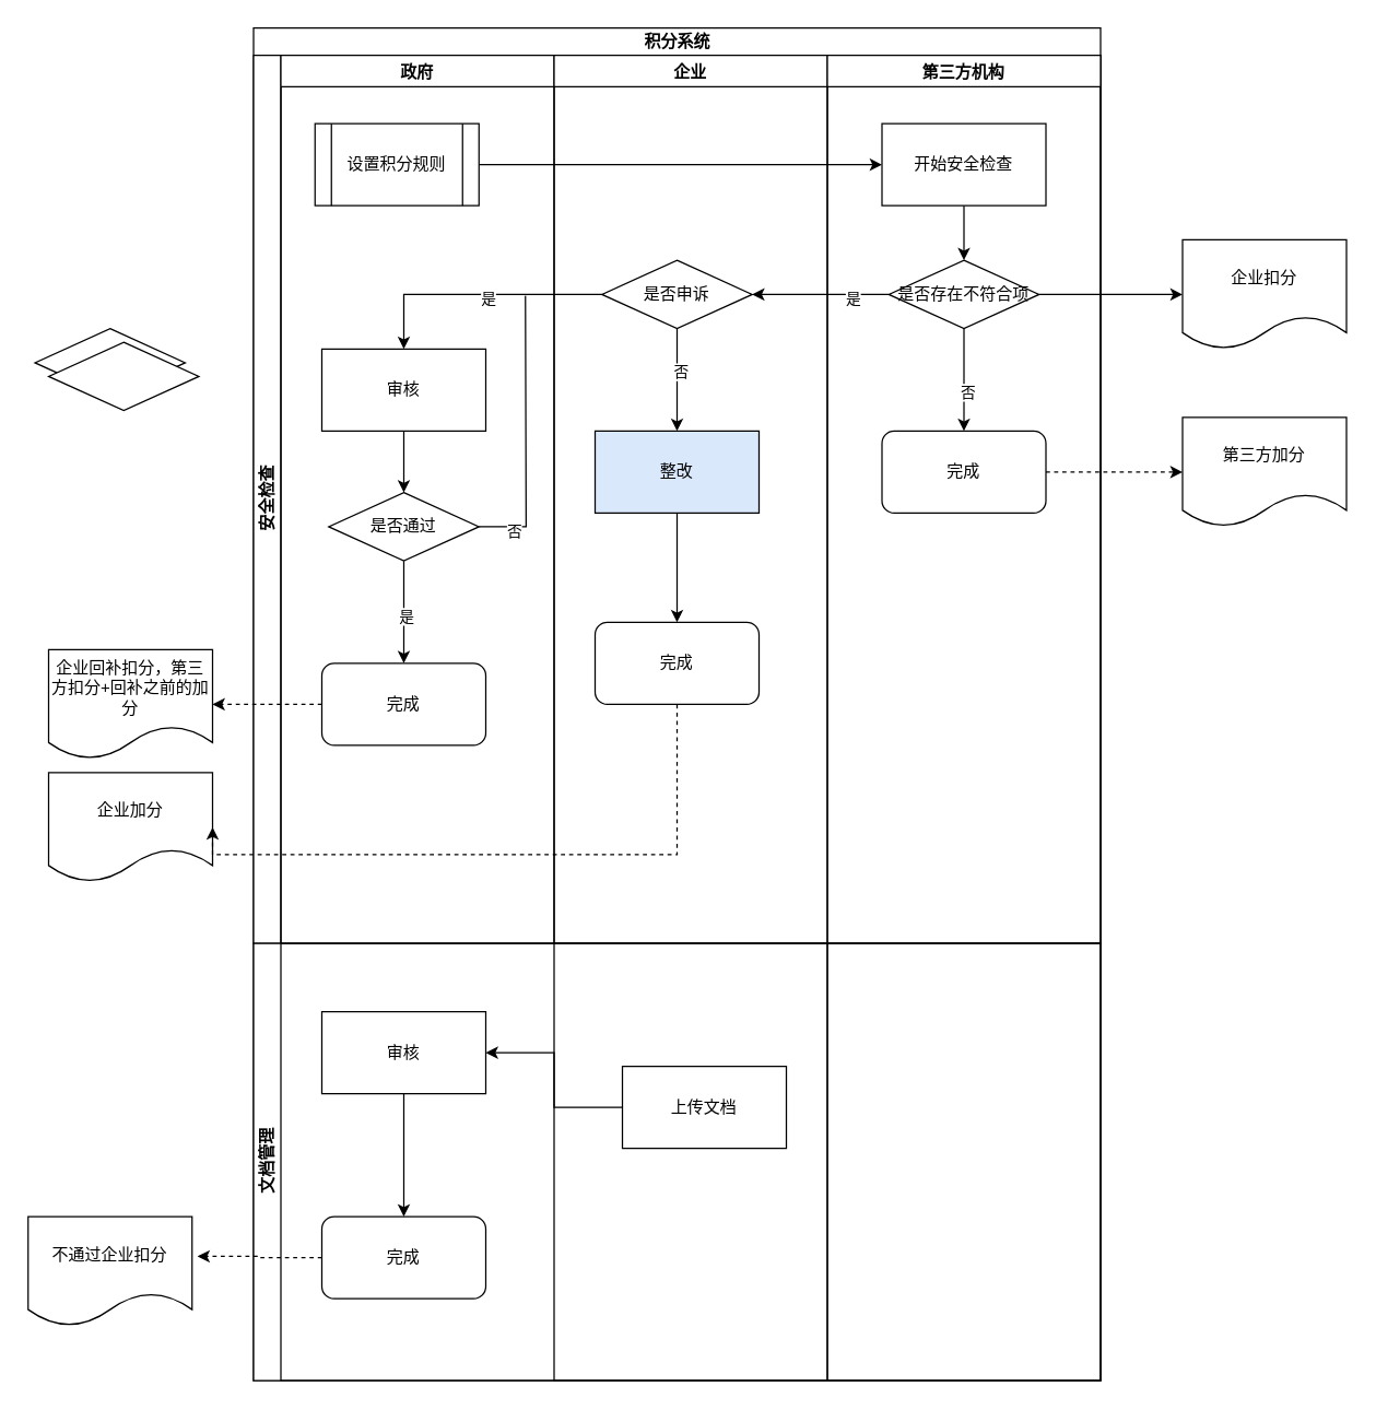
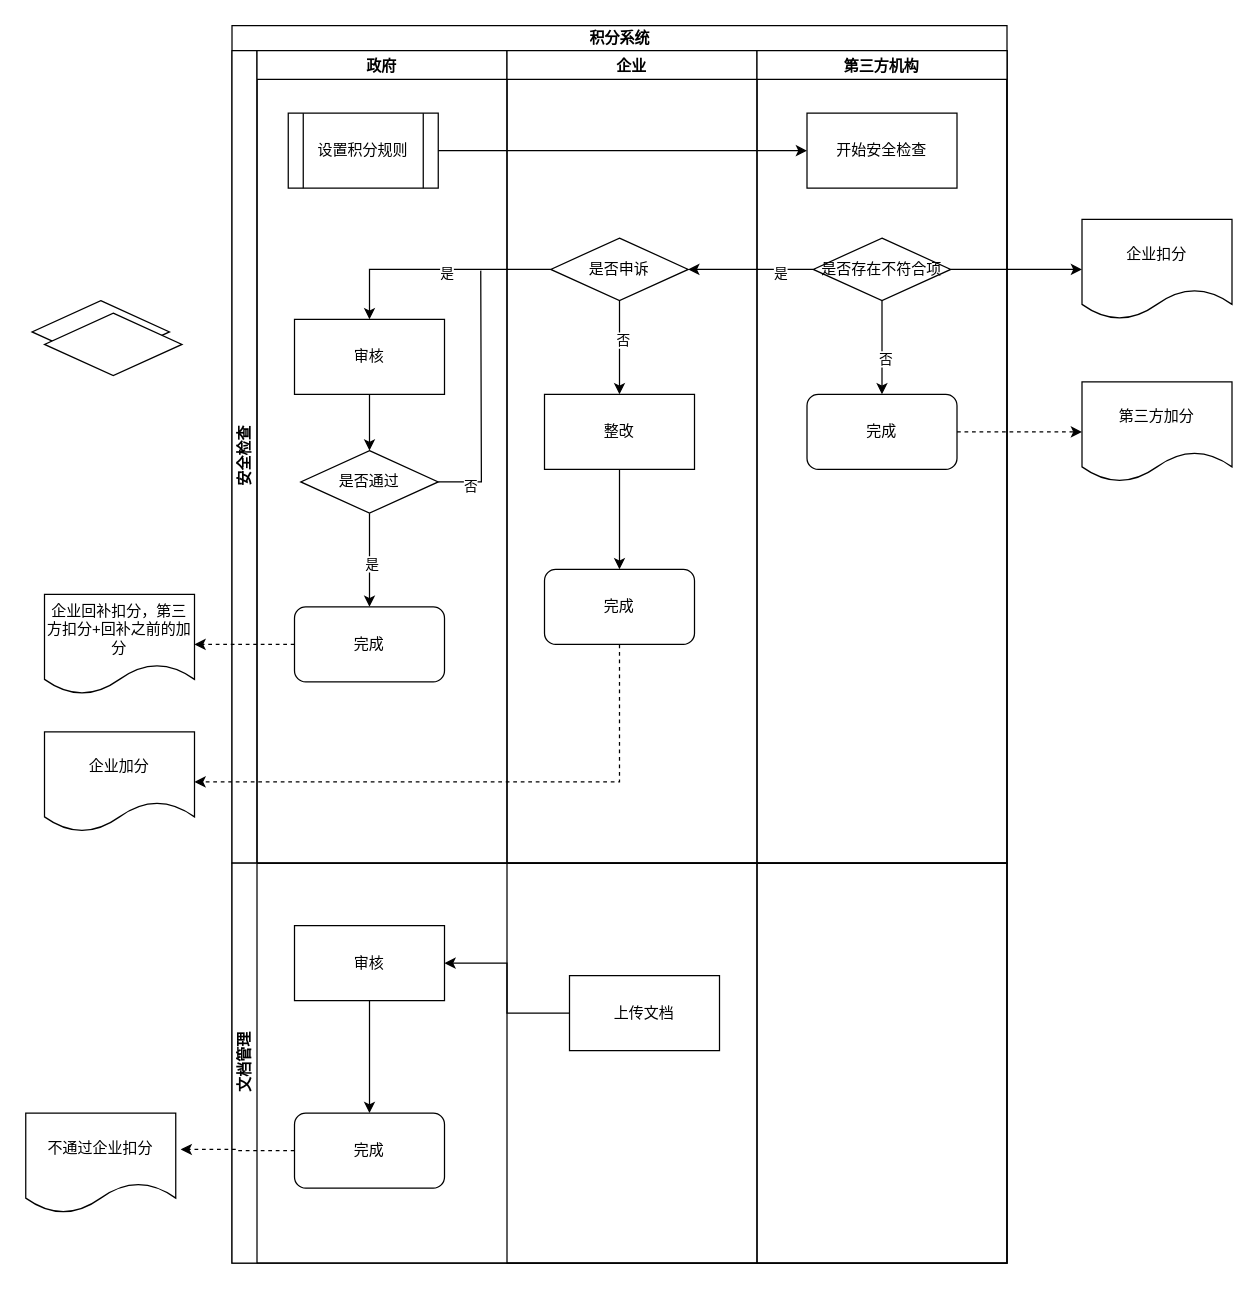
  <mxCell id="0" />
  <mxCell id="1" parent="0" />
  <mxCell id="2" value="积分系统" style="swimlane;childLayout=stackLayout;resizeParent=1;resizeParentMax=0;horizontal=1;startSize=20;horizontalStack=0;html=1;" parent="1" vertex="1"><mxGeometry x="185" y="20" width="620" height="990" as="geometry" /></mxCell>
  <mxCell id="3" value="安全检查" style="swimlane;startSize=20;horizontal=0;html=1;" parent="2" vertex="1"><mxGeometry y="20" width="620" height="650" as="geometry" /></mxCell>
  <mxCell id="4" value="政府" style="swimlane;startSize=23;" parent="3" vertex="1"><mxGeometry x="20" width="200" height="650" as="geometry" /></mxCell>
  <mxCell id="5" value="" style="edgeStyle=orthogonalEdgeStyle;rounded=0;orthogonalLoop=1;jettySize=auto;html=1;" parent="4" source="6" target="11" edge="1"><mxGeometry relative="1" as="geometry" /></mxCell>
  <mxCell id="6" value="审核" style="whiteSpace=wrap;html=1;" parent="4" vertex="1"><mxGeometry x="30" y="215" width="120" height="60" as="geometry" /></mxCell>
  <mxCell id="7" value="" style="edgeStyle=orthogonalEdgeStyle;rounded=0;orthogonalLoop=1;jettySize=auto;html=1;" parent="4" source="11" target="12" edge="1"><mxGeometry relative="1" as="geometry" /></mxCell>
  <mxCell id="8" value="是" style="edgeLabel;html=1;align=center;verticalAlign=middle;resizable=0;points=[];" parent="7" vertex="1" connectable="0"><mxGeometry x="0.067" y="1" relative="1" as="geometry"><mxPoint as="offset" /></mxGeometry></mxCell>
  <mxCell id="9" style="rounded=0;orthogonalLoop=1;jettySize=auto;html=1;edgeStyle=orthogonalEdgeStyle;strokeColor=default;endArrow=none;endFill=0;" parent="4" source="11" edge="1"><mxGeometry relative="1" as="geometry"><mxPoint x="179" y="176" as="targetPoint" /></mxGeometry></mxCell>
  <mxCell id="10" value="否" style="edgeLabel;html=1;align=center;verticalAlign=middle;resizable=0;points=[];" parent="9" vertex="1" connectable="0"><mxGeometry x="-0.754" y="-3" relative="1" as="geometry"><mxPoint as="offset" /></mxGeometry></mxCell>
  <mxCell id="11" value="是否通过" style="rhombus;whiteSpace=wrap;html=1;" parent="4" vertex="1"><mxGeometry x="35" y="320" width="110" height="50" as="geometry" /></mxCell>
  <mxCell id="12" value="完成" style="rounded=1;whiteSpace=wrap;html=1;" parent="4" vertex="1"><mxGeometry x="30" y="445" width="120" height="60" as="geometry" /></mxCell>
  <mxCell id="13" value="设置积分规则" style="shape=process;whiteSpace=wrap;html=1;backgroundOutline=1;" parent="4" vertex="1"><mxGeometry x="25" y="50" width="120" height="60" as="geometry" /></mxCell>
  <mxCell id="14" value="企业" style="swimlane;" parent="3" vertex="1"><mxGeometry x="220" width="200" height="650" as="geometry" /></mxCell>
  <mxCell id="15" value="是否申诉" style="rhombus;whiteSpace=wrap;html=1;" parent="14" vertex="1"><mxGeometry x="35" y="150" width="110" height="50" as="geometry" /></mxCell>
- <mxCell id="16" value="整改" style="whiteSpace=wrap;html=1;fillColor=#dae8fc;" parent="14" vertex="1"><mxGeometry x="30" y="275" width="120" height="60" as="geometry" /></mxCell>
+ <mxCell id="16" value="整改" style="whiteSpace=wrap;html=1;" parent="14" vertex="1"><mxGeometry x="30" y="275" width="120" height="60" as="geometry" /></mxCell>
  <mxCell id="17" value="" style="edgeStyle=orthogonalEdgeStyle;rounded=0;orthogonalLoop=1;jettySize=auto;html=1;" parent="14" source="15" target="16" edge="1"><mxGeometry relative="1" as="geometry" /></mxCell>
  <mxCell id="18" value="否" style="edgeLabel;html=1;align=center;verticalAlign=middle;resizable=0;points=[];" parent="17" vertex="1" connectable="0"><mxGeometry x="-0.173" y="2" relative="1" as="geometry"><mxPoint as="offset" /></mxGeometry></mxCell>
  <mxCell id="19" value="完成" style="rounded=1;whiteSpace=wrap;html=1;" parent="14" vertex="1"><mxGeometry x="30" y="415" width="120" height="60" as="geometry" /></mxCell>
  <mxCell id="20" value="" style="edgeStyle=orthogonalEdgeStyle;rounded=0;orthogonalLoop=1;jettySize=auto;html=1;" parent="14" source="16" target="19" edge="1"><mxGeometry relative="1" as="geometry" /></mxCell>
  <mxCell id="21" value="第三方机构" style="swimlane;" parent="3" vertex="1"><mxGeometry x="420" width="200" height="650" as="geometry" /></mxCell>
  <mxCell id="22" value="" style="edgeStyle=orthogonalEdgeStyle;rounded=0;orthogonalLoop=1;jettySize=auto;html=1;" parent="21" source="24" target="27" edge="1"><mxGeometry relative="1" as="geometry" /></mxCell>
  <mxCell id="23" value="否" style="edgeLabel;html=1;align=center;verticalAlign=middle;resizable=0;points=[];" parent="22" vertex="1" connectable="0"><mxGeometry x="0.227" y="2" relative="1" as="geometry"><mxPoint as="offset" /></mxGeometry></mxCell>
  <mxCell id="24" value="是否存在不符合项" style="rhombus;whiteSpace=wrap;html=1;" parent="21" vertex="1"><mxGeometry x="45" y="150" width="110" height="50" as="geometry" /></mxCell>
- <mxCell id="25" value="" style="edgeStyle=orthogonalEdgeStyle;rounded=0;orthogonalLoop=1;jettySize=auto;html=1;" parent="21" source="26" target="24" edge="1"><mxGeometry relative="1" as="geometry" /></mxCell>
  <mxCell id="26" value="开始安全检查" style="whiteSpace=wrap;html=1;" parent="21" vertex="1"><mxGeometry x="40" y="50" width="120" height="60" as="geometry" /></mxCell>
  <mxCell id="27" value="完成" style="rounded=1;whiteSpace=wrap;html=1;" parent="21" vertex="1"><mxGeometry x="40" y="275" width="120" height="60" as="geometry" /></mxCell>
  <mxCell id="28" value="" style="edgeStyle=orthogonalEdgeStyle;rounded=0;orthogonalLoop=1;jettySize=auto;html=1;" parent="3" source="15" target="6" edge="1"><mxGeometry relative="1" as="geometry" /></mxCell>
  <mxCell id="29" value="是" style="edgeLabel;html=1;align=center;verticalAlign=middle;resizable=0;points=[];" parent="28" vertex="1" connectable="0"><mxGeometry x="-0.092" y="2" relative="1" as="geometry"><mxPoint as="offset" /></mxGeometry></mxCell>
  <mxCell id="30" value="" style="edgeStyle=orthogonalEdgeStyle;rounded=0;orthogonalLoop=1;jettySize=auto;html=1;" parent="3" source="24" target="15" edge="1"><mxGeometry relative="1" as="geometry" /></mxCell>
  <mxCell id="31" value="是" style="edgeLabel;html=1;align=center;verticalAlign=middle;resizable=0;points=[];" parent="30" vertex="1" connectable="0"><mxGeometry x="-0.46" y="2" relative="1" as="geometry"><mxPoint as="offset" /></mxGeometry></mxCell>
  <mxCell id="32" style="edgeStyle=orthogonalEdgeStyle;rounded=0;orthogonalLoop=1;jettySize=auto;html=1;entryX=0;entryY=0.5;entryDx=0;entryDy=0;" parent="3" source="13" target="26" edge="1"><mxGeometry relative="1" as="geometry" /></mxCell>
  <mxCell id="33" value="企业回补扣分，第三方扣分+回补之前的加分" style="shape=document;whiteSpace=wrap;html=1;boundedLbl=1;rounded=1;" parent="3" vertex="1"><mxGeometry x="-150" y="435" width="120" height="80" as="geometry" /></mxCell>
  <mxCell id="34" value="" style="edgeStyle=orthogonalEdgeStyle;rounded=0;orthogonalLoop=1;jettySize=auto;html=1;dashed=1;" parent="3" source="12" target="33" edge="1"><mxGeometry relative="1" as="geometry" /></mxCell>
  <mxCell id="35" value="文档管理" style="swimlane;startSize=20;horizontal=0;html=1;" parent="2" vertex="1"><mxGeometry y="670" width="620" height="320" as="geometry" /></mxCell>
  <mxCell id="36" value="" style="swimlane;startSize=0;" parent="35" vertex="1"><mxGeometry x="420" width="200" height="320" as="geometry" /></mxCell>
  <mxCell id="37" value="" style="edgeStyle=orthogonalEdgeStyle;rounded=0;orthogonalLoop=1;jettySize=auto;html=1;" parent="35" source="38" target="39" edge="1"><mxGeometry relative="1" as="geometry" /></mxCell>
  <mxCell id="38" value="审核" style="whiteSpace=wrap;html=1;" parent="35" vertex="1"><mxGeometry x="50" y="50" width="120" height="60" as="geometry" /></mxCell>
  <mxCell id="39" value="完成" style="rounded=1;whiteSpace=wrap;html=1;" parent="35" vertex="1"><mxGeometry x="50" y="200" width="120" height="60" as="geometry" /></mxCell>
  <mxCell id="40" value="" style="swimlane;startSize=0;" parent="35" vertex="1"><mxGeometry x="220" width="200" height="320" as="geometry" /></mxCell>
  <mxCell id="41" value="" style="rhombus;whiteSpace=wrap;html=1;" parent="1" vertex="1"><mxGeometry x="25" y="240" width="110" height="50" as="geometry" /></mxCell>
- <mxCell id="42" value="企业加分" style="shape=document;whiteSpace=wrap;html=1;boundedLbl=1;" parent="1" vertex="1"><mxGeometry x="35" y="565" width="120" height="80" as="geometry" /></mxCell>
+ <mxCell id="42" value="企业加分" style="shape=document;whiteSpace=wrap;html=1;boundedLbl=1;" parent="1" vertex="1"><mxGeometry x="35" y="585" width="120" height="80" as="geometry" /></mxCell>
  <mxCell id="43" style="edgeStyle=orthogonalEdgeStyle;rounded=0;orthogonalLoop=1;jettySize=auto;html=1;entryX=1;entryY=0.5;entryDx=0;entryDy=0;dashed=1;" parent="1" source="19" target="42" edge="1"><mxGeometry relative="1" as="geometry"><Array as="points"><mxPoint x="495" y="625" /></Array></mxGeometry></mxCell>
  <mxCell id="44" value="企业扣分" style="shape=document;whiteSpace=wrap;html=1;boundedLbl=1;" parent="1" vertex="1"><mxGeometry x="865" y="175" width="120" height="80" as="geometry" /></mxCell>
  <mxCell id="45" style="edgeStyle=orthogonalEdgeStyle;rounded=0;orthogonalLoop=1;jettySize=auto;html=1;dashed=0;" parent="1" source="24" target="44" edge="1"><mxGeometry relative="1" as="geometry" /></mxCell>
  <mxCell id="46" value="第三方加分" style="shape=document;whiteSpace=wrap;html=1;boundedLbl=1;rounded=1;" parent="1" vertex="1"><mxGeometry x="865" y="305" width="120" height="80" as="geometry" /></mxCell>
  <mxCell id="47" value="" style="edgeStyle=orthogonalEdgeStyle;rounded=0;orthogonalLoop=1;jettySize=auto;html=1;dashed=1;" parent="1" source="27" target="46" edge="1"><mxGeometry relative="1" as="geometry" /></mxCell>
  <mxCell id="48" value="" style="edgeStyle=orthogonalEdgeStyle;rounded=0;orthogonalLoop=1;jettySize=auto;html=1;" parent="1" source="49" target="38" edge="1"><mxGeometry relative="1" as="geometry" /></mxCell>
  <mxCell id="49" value="上传文档" style="whiteSpace=wrap;html=1;" parent="1" vertex="1"><mxGeometry x="455" y="780" width="120" height="60" as="geometry" /></mxCell>
  <mxCell id="50" value="" style="rhombus;whiteSpace=wrap;html=1;" parent="1" vertex="1"><mxGeometry x="35" y="250" width="110" height="50" as="geometry" /></mxCell>
  <mxCell id="51" value="不通过企业扣分" style="shape=document;whiteSpace=wrap;html=1;boundedLbl=1;rounded=1;" parent="1" vertex="1"><mxGeometry x="20" y="890" width="120" height="80" as="geometry" /></mxCell>
  <mxCell id="52" style="edgeStyle=orthogonalEdgeStyle;rounded=0;orthogonalLoop=1;jettySize=auto;html=1;entryX=1.033;entryY=0.363;entryDx=0;entryDy=0;entryPerimeter=0;dashed=1;" parent="1" source="39" target="51" edge="1"><mxGeometry relative="1" as="geometry" /></mxCell>
